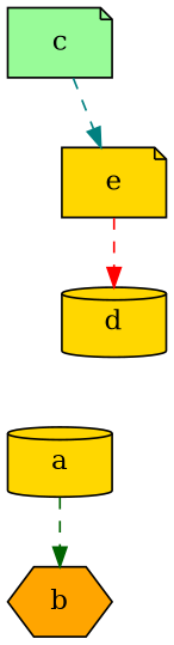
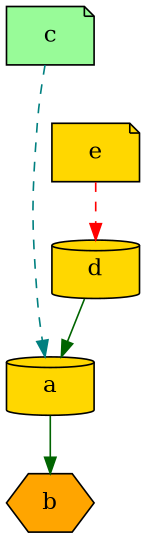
  digraph {
    node [fillcolor=gold shape=cylinder style=filled]
    edge [color=darkgreen style=solid]
    b [fillcolor=orange shape=hexagon]
    a
    c [fillcolor=palegreen shape=note]
    d
    e [shape=note]
-   a -> b [style=dashed]
-   c -> e [color=teal style=dashed]
+   a -> b
+   c -> a [color=teal style=dashed]
+   d -> a
    e -> d [color=red style=dashed]
  }
